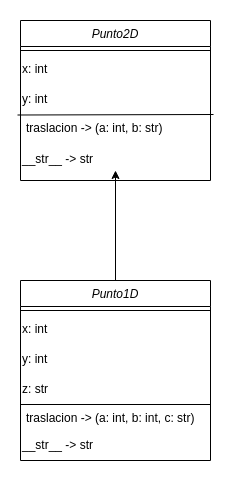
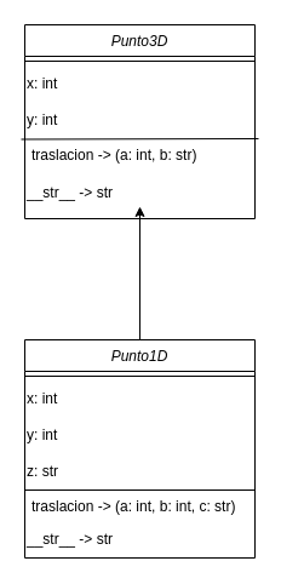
  <mxCell id="0" />
  <mxCell id="1" parent="0" />
  <mxCell id="2" style="edgeStyle=orthogonalEdgeStyle;rounded=0;orthogonalLoop=1;jettySize=auto;html=1;" edge="1" parent="1" source="3"><mxGeometry relative="1" as="geometry"><mxPoint x="115" y="170" as="targetPoint" /></mxGeometry></mxCell>
  <mxCell id="3" value="Punto1D" style="swimlane;fontStyle=2;align=center;verticalAlign=top;childLayout=stackLayout;horizontal=1;startSize=26;horizontalStack=0;resizeParent=1;resizeLast=0;collapsible=1;marginBottom=0;rounded=0;shadow=0;strokeWidth=1;" parent="1" vertex="1"><mxGeometry x="20" y="280" width="190" height="180" as="geometry"><mxRectangle x="230" y="140" width="160" height="26" as="alternateBounds" /></mxGeometry></mxCell>
  <mxCell id="4" value="" style="line;html=1;strokeWidth=1;align=left;verticalAlign=middle;spacingTop=-1;spacingLeft=3;spacingRight=3;rotatable=0;labelPosition=right;points=[];portConstraint=eastwest;" parent="3" vertex="1"><mxGeometry y="26" width="190" height="8" as="geometry" /></mxCell>
  <mxCell id="5" value="x: int" style="text;html=1;align=left;verticalAlign=middle;whiteSpace=wrap;rounded=0;" vertex="1" parent="3"><mxGeometry y="34" width="190" height="30" as="geometry" /></mxCell>
  <mxCell id="6" value="y: int" style="text;html=1;align=left;verticalAlign=middle;whiteSpace=wrap;rounded=0;" vertex="1" parent="3"><mxGeometry y="64" width="190" height="30" as="geometry" /></mxCell>
  <mxCell id="7" value="z: str" style="text;html=1;align=left;verticalAlign=middle;whiteSpace=wrap;rounded=0;" vertex="1" parent="3"><mxGeometry y="94" width="190" height="30" as="geometry" /></mxCell>
  <mxCell id="8" value="" style="endArrow=none;html=1;rounded=0;exitX=0;exitY=1;exitDx=0;exitDy=0;entryX=1;entryY=1;entryDx=0;entryDy=0;" edge="1" parent="3" source="7" target="7"><mxGeometry width="50" height="50" relative="1" as="geometry"><mxPoint x="50" y="150" as="sourcePoint" /><mxPoint x="100" y="-40" as="targetPoint" /><Array as="points" /></mxGeometry></mxCell>
  <mxCell id="9" value="traslacion -&gt; (a: int, b: int, c: str)" style="text;align=left;verticalAlign=top;spacingLeft=4;spacingRight=4;overflow=hidden;rotatable=0;points=[[0,0.5],[1,0.5]];portConstraint=eastwest;" parent="3" vertex="1"><mxGeometry y="124" width="190" height="26" as="geometry" /></mxCell>
  <mxCell id="10" value="__str__ -&amp;gt; str" style="text;html=1;align=left;verticalAlign=middle;whiteSpace=wrap;rounded=0;" vertex="1" parent="3"><mxGeometry y="150" width="190" height="30" as="geometry" /></mxCell>
- <mxCell id="11" value="Punto2D" style="swimlane;fontStyle=2;align=center;verticalAlign=top;childLayout=stackLayout;horizontal=1;startSize=26;horizontalStack=0;resizeParent=1;resizeLast=0;collapsible=1;marginBottom=0;rounded=0;shadow=0;strokeWidth=1;" vertex="1" parent="1"><mxGeometry x="20" y="20" width="190" height="160" as="geometry"><mxRectangle x="230" y="140" width="160" height="26" as="alternateBounds" /></mxGeometry></mxCell>
+ <mxCell id="11" value="Punto3D" style="swimlane;fontStyle=2;align=center;verticalAlign=top;childLayout=stackLayout;horizontal=1;startSize=26;horizontalStack=0;resizeParent=1;resizeLast=0;collapsible=1;marginBottom=0;rounded=0;shadow=0;strokeWidth=1;" vertex="1" parent="1"><mxGeometry x="20" y="20" width="190" height="160" as="geometry"><mxRectangle x="230" y="140" width="160" height="26" as="alternateBounds" /></mxGeometry></mxCell>
  <mxCell id="12" value="" style="line;html=1;strokeWidth=1;align=left;verticalAlign=middle;spacingTop=-1;spacingLeft=3;spacingRight=3;rotatable=0;labelPosition=right;points=[];portConstraint=eastwest;" vertex="1" parent="11"><mxGeometry y="26" width="190" height="8" as="geometry" /></mxCell>
  <mxCell id="13" value="x: int" style="text;html=1;align=left;verticalAlign=middle;whiteSpace=wrap;rounded=0;" vertex="1" parent="11"><mxGeometry y="34" width="190" height="30" as="geometry" /></mxCell>
  <mxCell id="14" value="y: int" style="text;html=1;align=left;verticalAlign=middle;whiteSpace=wrap;rounded=0;" vertex="1" parent="11"><mxGeometry y="64" width="190" height="30" as="geometry" /></mxCell>
  <mxCell id="15" value="" style="endArrow=none;html=1;rounded=0;entryX=1;entryY=0.75;entryDx=0;entryDy=0;" edge="1" parent="11"><mxGeometry width="50" height="50" relative="1" as="geometry"><mxPoint x="-3" y="94.5" as="sourcePoint" /><mxPoint x="193" y="94" as="targetPoint" /></mxGeometry></mxCell>
  <mxCell id="16" value="traslacion -&gt; (a: int, b: str)" style="text;align=left;verticalAlign=top;spacingLeft=4;spacingRight=4;overflow=hidden;rotatable=0;points=[[0,0.5],[1,0.5]];portConstraint=eastwest;" vertex="1" parent="11"><mxGeometry y="94" width="190" height="30" as="geometry" /></mxCell>
  <mxCell id="17" value="__str__ -&amp;gt; str" style="text;html=1;align=left;verticalAlign=middle;whiteSpace=wrap;rounded=0;" vertex="1" parent="11"><mxGeometry y="124" width="190" height="30" as="geometry" /></mxCell>
